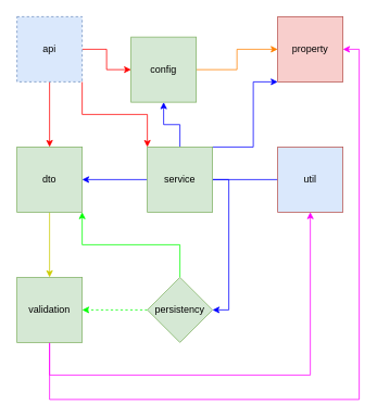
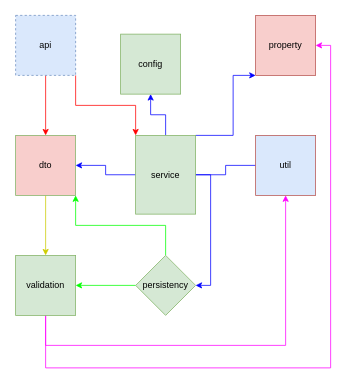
  <mxCell id="0" />
  <mxCell id="1" parent="0" />
- <mxCell id="2" style="edgeStyle=orthogonalEdgeStyle;rounded=0;orthogonalLoop=1;jettySize=auto;html=1;strokeColor=#FF0000;" parent="1" source="5" target="7" edge="1"><mxGeometry relative="1" as="geometry" /></mxCell>
  <mxCell id="3" style="edgeStyle=orthogonalEdgeStyle;rounded=0;orthogonalLoop=1;jettySize=auto;html=1;strokeColor=#FF0000;" parent="1" source="5" target="9" edge="1"><mxGeometry relative="1" as="geometry" /></mxCell>
  <mxCell id="4" style="edgeStyle=orthogonalEdgeStyle;rounded=0;orthogonalLoop=1;jettySize=auto;html=1;exitX=1;exitY=1;exitDx=0;exitDy=0;entryX=0;entryY=0;entryDx=0;entryDy=0;strokeColor=#FF0000;" parent="1" source="5" target="19" edge="1"><mxGeometry relative="1" as="geometry" /></mxCell>
  <mxCell id="5" value="api" style="whiteSpace=wrap;html=1;aspect=fixed;fillColor=#dae8fc;strokeColor=#6c8ebf;fontColor=#000000;dashed=1;" parent="1" vertex="1"><mxGeometry x="20" y="20" width="80" height="80" as="geometry" /></mxCell>
- <mxCell id="6" style="edgeStyle=orthogonalEdgeStyle;rounded=0;orthogonalLoop=1;jettySize=auto;html=1;strokeColor=#FF8000;" parent="1" source="7" target="13" edge="1"><mxGeometry relative="1" as="geometry" /></mxCell>
  <mxCell id="7" value="config" style="whiteSpace=wrap;html=1;aspect=fixed;fillColor=#d5e8d4;strokeColor=#82b366;" parent="1" vertex="1"><mxGeometry x="160" y="45" width="80" height="80" as="geometry" /></mxCell>
  <mxCell id="8" style="edgeStyle=orthogonalEdgeStyle;rounded=0;orthogonalLoop=1;jettySize=auto;html=1;entryX=0.5;entryY=0;entryDx=0;entryDy=0;strokeColor=#CCCC00;" parent="1" source="9" target="23" edge="1"><mxGeometry relative="1" as="geometry" /></mxCell>
- <mxCell id="9" value="dto" style="whiteSpace=wrap;html=1;aspect=fixed;fillColor=#d5e8d4;strokeColor=#82b366;" parent="1" vertex="1"><mxGeometry x="20" y="180" width="80" height="80" as="geometry" /></mxCell>
+ <mxCell id="9" value="dto" style="whiteSpace=wrap;html=1;aspect=fixed;fillColor=#f8cecc;strokeColor=#82b366;" parent="1" vertex="1"><mxGeometry x="20" y="180" width="80" height="80" as="geometry" /></mxCell>
  <mxCell id="10" style="edgeStyle=orthogonalEdgeStyle;rounded=0;orthogonalLoop=1;jettySize=auto;html=1;entryX=1;entryY=1;entryDx=0;entryDy=0;strokeColor=#00FF00;" parent="1" source="12" target="9" edge="1"><mxGeometry relative="1" as="geometry"><Array as="points"><mxPoint x="220" y="300" /><mxPoint x="100" y="300" /></Array></mxGeometry></mxCell>
- <mxCell id="11" style="edgeStyle=orthogonalEdgeStyle;rounded=0;orthogonalLoop=1;jettySize=auto;html=1;strokeColor=#00FF00;dashed=1;" parent="1" source="12" target="23" edge="1"><mxGeometry relative="1" as="geometry" /></mxCell>
+ <mxCell id="11" style="edgeStyle=orthogonalEdgeStyle;rounded=0;orthogonalLoop=1;jettySize=auto;html=1;strokeColor=#00FF00;" parent="1" source="12" target="23" edge="1"><mxGeometry relative="1" as="geometry" /></mxCell>
  <mxCell id="12" value="persistency" style="rhombus;whiteSpace=wrap;html=1;aspect=fixed;fillColor=#d5e8d4;strokeColor=#82b366;" parent="1" vertex="1"><mxGeometry x="180" y="340" width="80" height="80" as="geometry" /></mxCell>
  <mxCell id="13" value="property" style="whiteSpace=wrap;html=1;aspect=fixed;fillColor=#f8cecc;strokeColor=#b85450;" parent="1" vertex="1"><mxGeometry x="340" y="20" width="80" height="80" as="geometry" /></mxCell>
  <mxCell id="14" style="edgeStyle=orthogonalEdgeStyle;rounded=0;orthogonalLoop=1;jettySize=auto;html=1;strokeColor=#0000FF;" parent="1" source="19" target="7" edge="1"><mxGeometry relative="1" as="geometry" /></mxCell>
  <mxCell id="15" style="edgeStyle=orthogonalEdgeStyle;rounded=0;orthogonalLoop=1;jettySize=auto;html=1;strokeColor=#0000FF;" parent="1" source="19" target="9" edge="1"><mxGeometry relative="1" as="geometry" /></mxCell>
  <mxCell id="16" style="edgeStyle=orthogonalEdgeStyle;rounded=0;orthogonalLoop=1;jettySize=auto;html=1;entryX=1;entryY=0.5;entryDx=0;entryDy=0;exitX=1;exitY=0.5;exitDx=0;exitDy=0;strokeColor=#0000FF;" parent="1" source="19" target="12" edge="1"><mxGeometry relative="1" as="geometry" /></mxCell>
  <mxCell id="17" style="edgeStyle=orthogonalEdgeStyle;rounded=0;orthogonalLoop=1;jettySize=auto;html=1;strokeColor=#0000FF;" parent="1" source="19" edge="1"><mxGeometry relative="1" as="geometry"><mxPoint x="340" y="100" as="targetPoint" /><Array as="points"><mxPoint x="310" y="180" /><mxPoint x="310" y="100" /></Array></mxGeometry></mxCell>
  <mxCell id="18" style="edgeStyle=orthogonalEdgeStyle;rounded=0;orthogonalLoop=1;jettySize=auto;html=1;entryX=0;entryY=0.5;entryDx=0;entryDy=0;strokeColor=#0000FF;endArrow=none;" parent="1" source="19" target="20" edge="1"><mxGeometry relative="1" as="geometry" /></mxCell>
- <mxCell id="19" value="service" style="whiteSpace=wrap;html=1;aspect=fixed;fillColor=#d5e8d4;strokeColor=#82b366;" parent="1" vertex="1"><mxGeometry x="180" y="180" width="80" height="80" as="geometry" /></mxCell>
+ <mxCell id="19" value="service" style="whiteSpace=wrap;html=1;aspect=fixed;fillColor=#d5e8d4;strokeColor=#82b366;" parent="1" vertex="1"><mxGeometry x="180" y="180" width="80" height="105" as="geometry" /></mxCell>
  <mxCell id="20" value="util" style="whiteSpace=wrap;html=1;aspect=fixed;fillColor=#dae8fc;strokeColor=#b85450;" parent="1" vertex="1"><mxGeometry x="340" y="180" width="80" height="80" as="geometry" /></mxCell>
  <mxCell id="21" style="edgeStyle=orthogonalEdgeStyle;rounded=0;orthogonalLoop=1;jettySize=auto;html=1;strokeColor=#FF00FF;" parent="1" source="23" target="20" edge="1"><mxGeometry relative="1" as="geometry"><Array as="points"><mxPoint x="60" y="460" /><mxPoint x="380" y="460" /></Array></mxGeometry></mxCell>
  <mxCell id="22" style="edgeStyle=orthogonalEdgeStyle;rounded=0;orthogonalLoop=1;jettySize=auto;html=1;entryX=1;entryY=0.5;entryDx=0;entryDy=0;strokeColor=#FF00FF;" parent="1" source="23" target="13" edge="1"><mxGeometry relative="1" as="geometry"><Array as="points"><mxPoint x="60" y="490" /><mxPoint x="440" y="490" /><mxPoint x="440" y="60" /></Array></mxGeometry></mxCell>
  <mxCell id="23" value="validation" style="whiteSpace=wrap;html=1;aspect=fixed;fillColor=#d5e8d4;strokeColor=#82b366;" parent="1" vertex="1"><mxGeometry x="20" y="340" width="80" height="80" as="geometry" /></mxCell>
